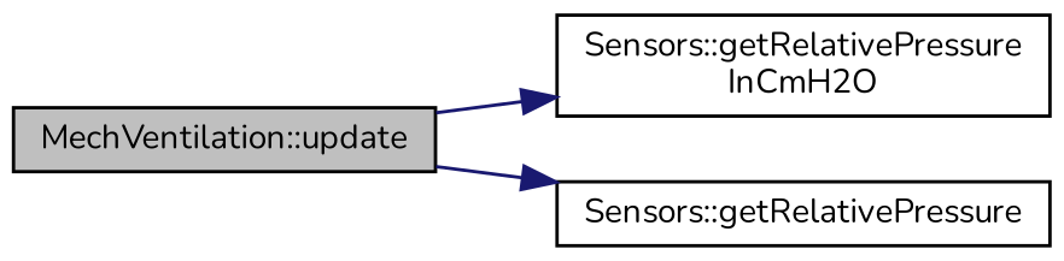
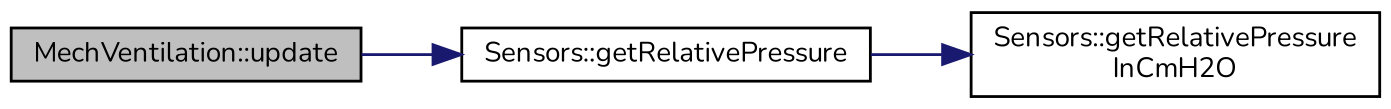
  digraph {
    fontname=Nunito
    rankdir=LR
    node [color=black fillcolor=white fontname=Nunito fontsize=10 shape=record style=filled]
    edge [color=midnightblue fontname=Nunito fontsize=10 labelfontname=Helvetica labelfontsize=10 style=solid]
    n1 [fillcolor=grey75 fontcolor=black height=0.2 label="MechVentilation::update" width=0.4]
    n2 [height=0.2 label="Sensors::getRelativePressure\lInCmH2O" width=0.4]
    n3 [height=0.2 label="Sensors::getRelativePressure" width=0.4]
-   n1 -> n2
+   n3 -> n2
    n1 -> n3
  }
